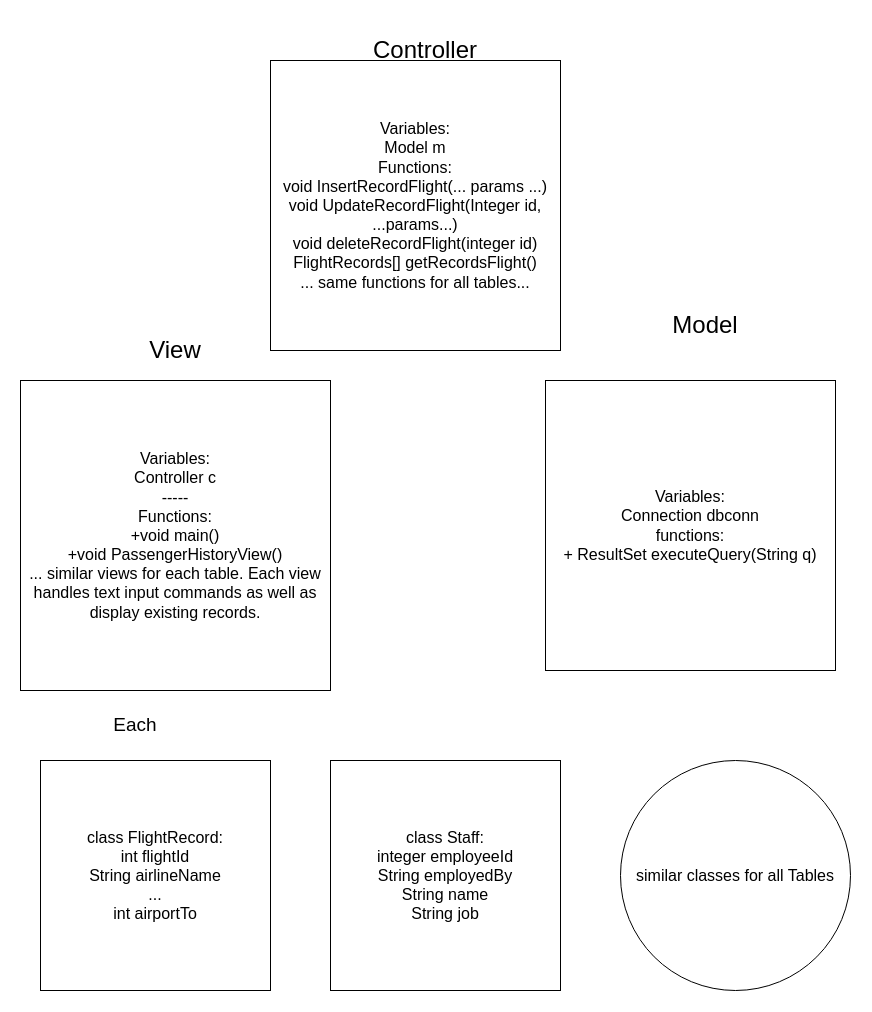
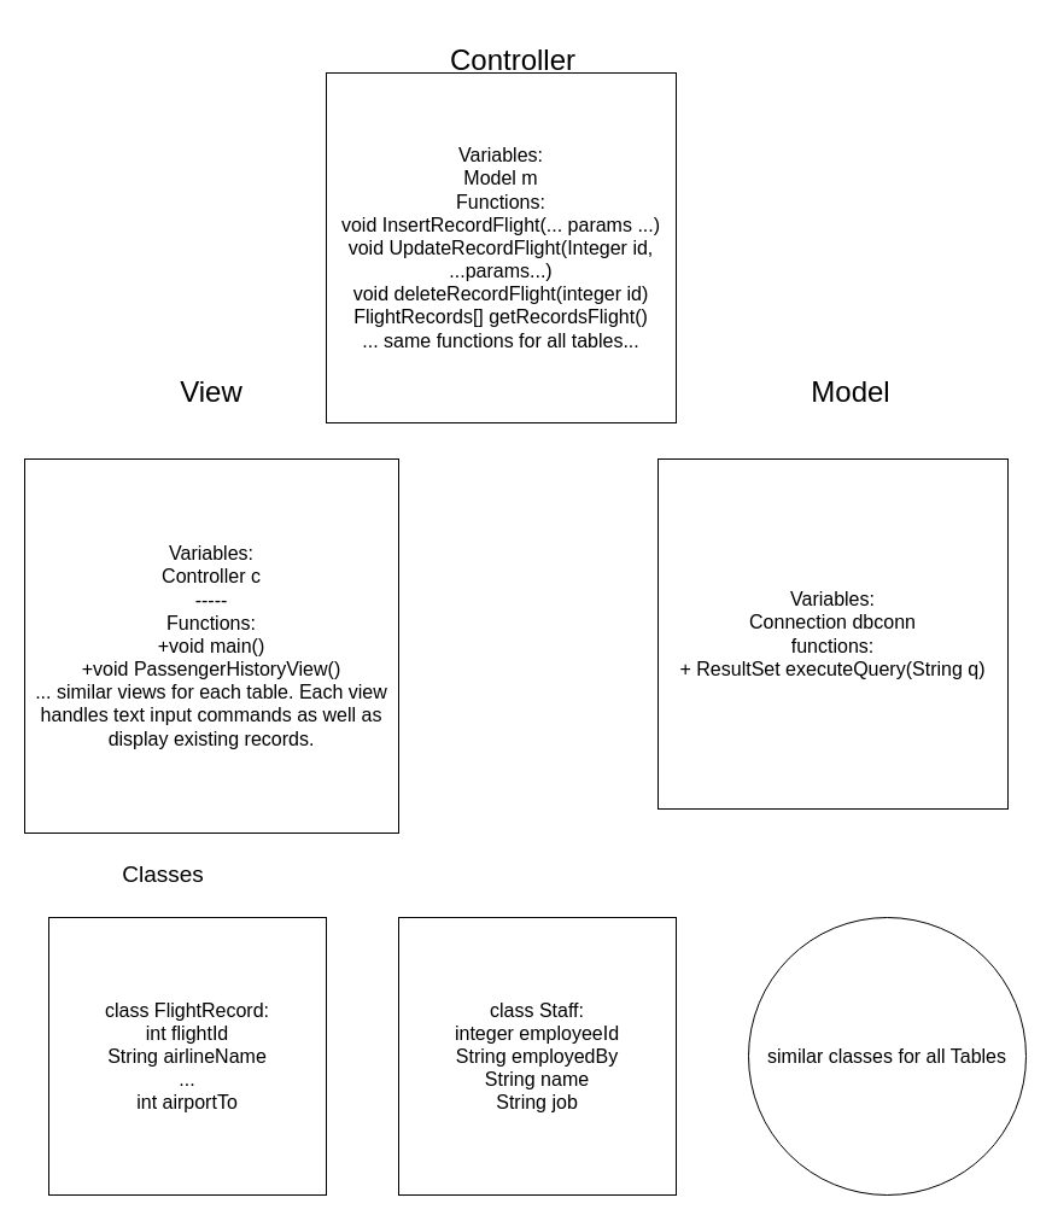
  <mxCell id="0" />
  <mxCell id="1" parent="0" />
  <mxCell id="2" value="Variables:&lt;br&gt;Controller c&lt;br&gt;-----&lt;br&gt;Functions:&lt;br&gt;+void main()&lt;br&gt;+void PassengerHistoryView()&lt;br&gt;... similar views for each table. Each view handles text input commands as well as display existing records." style="whiteSpace=wrap;html=1;aspect=fixed;fontSize=16;" vertex="1" parent="1"><mxGeometry x="20" y="380" width="310" height="310" as="geometry" /></mxCell>
  <mxCell id="3" value="Variables:&lt;br&gt;Model m&lt;br&gt;Functions:&lt;br&gt;void&amp;nbsp;InsertRecordFlight(... params ...)&lt;br&gt;void UpdateRecordFlight(Integer id, ...params...)&lt;br&gt;void deleteRecordFlight(integer id)&lt;br&gt;FlightRecords[] getRecordsFlight()&lt;br&gt;... same functions for all tables..." style="whiteSpace=wrap;html=1;aspect=fixed;fontSize=16;" vertex="1" parent="1"><mxGeometry x="270" y="60" width="290" height="290" as="geometry" /></mxCell>
  <mxCell id="4" value="Variables:&lt;br&gt;Connection dbconn&lt;br&gt;functions:&lt;br&gt;+ ResultSet executeQuery(String q)" style="whiteSpace=wrap;html=1;aspect=fixed;fontSize=16;" vertex="1" parent="1"><mxGeometry x="545" y="380" width="290" height="290" as="geometry" /></mxCell>
  <mxCell id="5" value="&lt;font style=&quot;font-size: 24px;&quot;&gt;Controller&lt;/font&gt;" style="text;html=1;strokeColor=none;fillColor=none;align=center;verticalAlign=middle;whiteSpace=wrap;rounded=0;" vertex="1" parent="1"><mxGeometry x="350" y="20" width="150" height="60" as="geometry" /></mxCell>
  <mxCell id="6" value="&lt;font style=&quot;font-size: 24px;&quot;&gt;Model&lt;/font&gt;" style="text;html=1;strokeColor=none;fillColor=none;align=center;verticalAlign=middle;whiteSpace=wrap;rounded=0;" vertex="1" parent="1"><mxGeometry x="630" y="295" width="150" height="60" as="geometry" /></mxCell>
- <mxCell id="7" value="&lt;font style=&quot;font-size: 24px;&quot;&gt;View&lt;/font&gt;" style="text;html=1;strokeColor=none;fillColor=none;align=center;verticalAlign=middle;whiteSpace=wrap;rounded=0;" vertex="1" parent="1"><mxGeometry x="100" y="320" width="150" height="60" as="geometry" /></mxCell>
+ <mxCell id="7" value="&lt;font style=&quot;font-size: 24px;&quot;&gt;View&lt;/font&gt;" style="text;html=1;strokeColor=none;fillColor=none;align=center;verticalAlign=middle;whiteSpace=wrap;rounded=0;" vertex="1" parent="1"><mxGeometry x="100" y="295" width="150" height="60" as="geometry" /></mxCell>
  <mxCell id="8" value="class FlightRecord:&lt;br&gt;int flightId&lt;br&gt;String airlineName&lt;br&gt;...&lt;br&gt;int airportTo" style="whiteSpace=wrap;html=1;aspect=fixed;fontSize=16;" vertex="1" parent="1"><mxGeometry x="40" y="760" width="230" height="230" as="geometry" /></mxCell>
  <mxCell id="9" value="class Staff:&lt;br&gt;integer employeeId&lt;br&gt;String employedBy&lt;br&gt;String name&lt;br&gt;String job" style="whiteSpace=wrap;html=1;aspect=fixed;fontSize=16;" vertex="1" parent="1"><mxGeometry x="330" y="760" width="230" height="230" as="geometry" /></mxCell>
- <mxCell id="10" value="&lt;font style=&quot;font-size: 19px;&quot;&gt;Each&lt;/font&gt;" style="text;html=1;strokeColor=none;fillColor=none;align=center;verticalAlign=middle;whiteSpace=wrap;rounded=0;fontSize=16;" vertex="1" parent="1"><mxGeometry x="45" y="690" width="180" height="70" as="geometry" /></mxCell>
+ <mxCell id="10" value="&lt;font style=&quot;font-size: 19px;&quot;&gt;Classes&lt;/font&gt;" style="text;html=1;strokeColor=none;fillColor=none;align=center;verticalAlign=middle;whiteSpace=wrap;rounded=0;fontSize=16;" vertex="1" parent="1"><mxGeometry x="45" y="690" width="180" height="70" as="geometry" /></mxCell>
  <mxCell id="11" value="similar classes for all Tables" style="ellipse;whiteSpace=wrap;html=1;aspect=fixed;fontSize=16;" vertex="1" parent="1"><mxGeometry x="620" y="760" width="230" height="230" as="geometry" /></mxCell>
